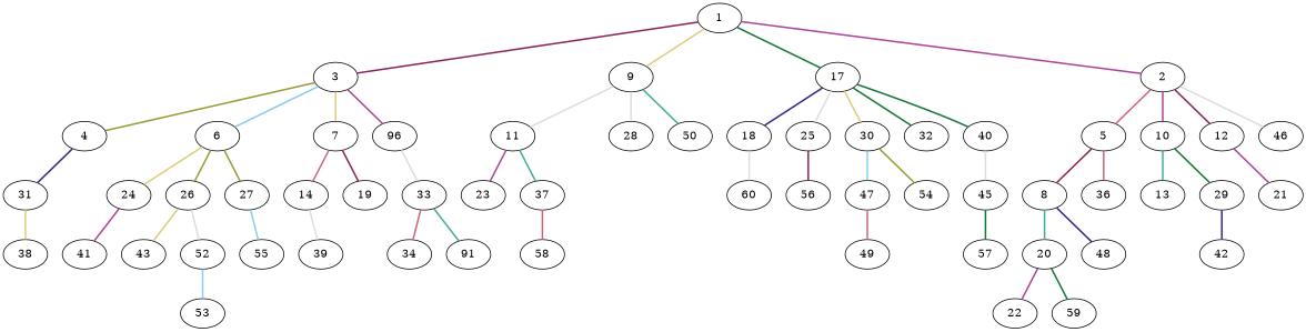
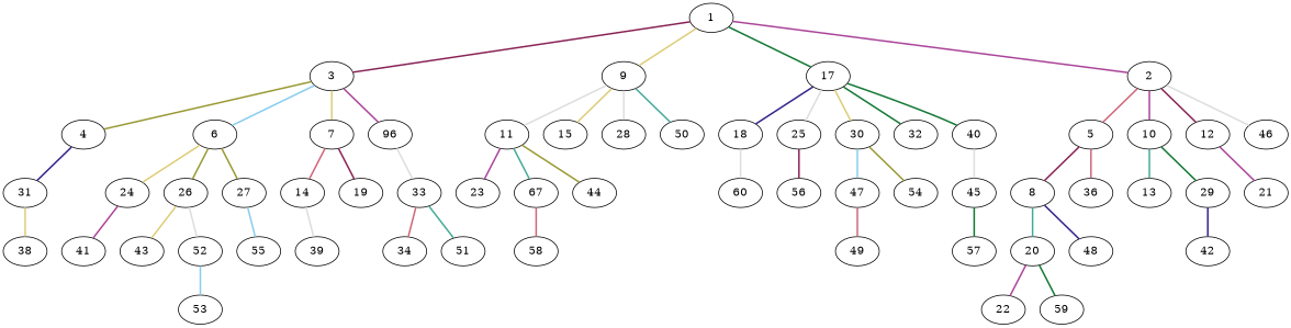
  graph {
    rankdir=BT
    edge [color="#DDDDDD" style=bold]
    2
    1
    3
    4
    5
    6
    7
    8
    9
    10
    11
    12
    13
    14
+   15
    n16 [label=96]
    17
    18
    19
    20
    21
    22
    23
    24
    25
    26
    27
    28
    29
    30
    31
    32
    33
    34
    36
-   37
+   37 [label=67]
    38
    39
    40
    41
    42
    43
+   44
    45
    46
    47
    48
    49
    50
-   51 [label=91]
+   51
    52
    53
    54
    55
    56
    57
    58
    59
    60
    2 -- 1 [color="#AA4499"]
    3 -- 1 [color="#882255"]
    4 -- 3 [color="#999933"]
    5 -- 2 [color="#CC6677"]
    6 -- 3 [color="#88CCEE"]
    7 -- 3 [color="#DDCC77"]
    8 -- 5 [color="#882255"]
    9 -- 1 [color="#DDCC77"]
    10 -- 2 [color="#AA4499"]
    11 -- 9
    12 -- 2 [color="#882255"]
    13 -- 10 [color="#44AA99"]
    14 -- 7 [color="#CC6677"]
+   15 -- 9 [color="#DDCC77"]
    n16 -- 3 [color="#AA4499"]
    17 -- 1 [color="#117733"]
    18 -- 17 [color="#332288"]
    19 -- 7 [color="#882255"]
    20 -- 8 [color="#44AA99"]
    21 -- 12 [color="#AA4499"]
    22 -- 20 [color="#AA4499"]
    23 -- 11 [color="#AA4499"]
    24 -- 6 [color="#DDCC77"]
    25 -- 17
    26 -- 6 [color="#999933"]
    27 -- 6 [color="#999933"]
    28 -- 9
    29 -- 10 [color="#117733"]
    30 -- 17 [color="#DDCC77"]
    31 -- 4 [color="#332288"]
    32 -- 17 [color="#117733"]
    33 -- n16
    34 -- 33 [color="#CC6677"]
    36 -- 5 [color="#CC6677"]
    37 -- 11 [color="#44AA99"]
    38 -- 31 [color="#DDCC77"]
    39 -- 14
    40 -- 17 [color="#117733"]
    41 -- 24 [color="#AA4499"]
    42 -- 29 [color="#332288"]
    43 -- 26 [color="#DDCC77"]
+   44 -- 11 [color="#999933"]
    45 -- 40
    46 -- 2
    47 -- 30 [color="#88CCEE"]
    48 -- 8 [color="#332288"]
    49 -- 47 [color="#CC6677"]
    50 -- 9 [color="#44AA99"]
    51 -- 33 [color="#44AA99"]
    52 -- 26
    53 -- 52 [color="#88CCEE"]
    54 -- 30 [color="#999933"]
    55 -- 27 [color="#88CCEE"]
    56 -- 25 [color="#882255"]
    57 -- 45 [color="#117733"]
    58 -- 37 [color="#CC6677"]
    59 -- 20 [color="#117733"]
    60 -- 18
  }
